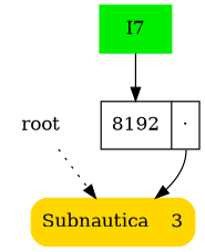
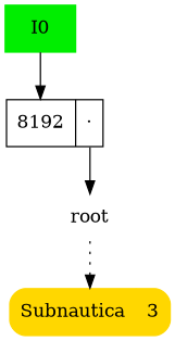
  digraph {
    root [shape=plaintext]
    n2 [color=gold label="<key> Subnautica|<val> 3" shape=Mrecord style=filled]
-   I0 [color=green2 shape=box style=filled label=I7]
+   I0 [color=green2 shape=box style=filled]
    n4 [label="<bmp> 8192|<i0> ·" shape=record]
    root -> n2 [style=dotted]
    I0 -> n4 [headport=bmp]
-   n4 -> n2 [tailport=i0]
+   n4 -> root [tailport=i0]
  }
